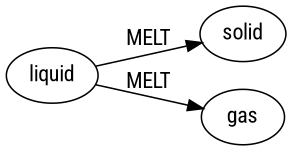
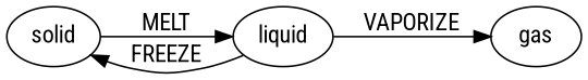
  digraph {
    fontname="Roboto Condensed"
    rankdir=LR
    node [fontname="Roboto Condensed"]
    edge [fontname="Roboto Condensed"]
    solid
    liquid
    gas
-   liquid -> solid [label=MELT]
-   liquid -> gas [label=MELT]
+   solid -> liquid [label=MELT]
+   liquid -> solid [label=FREEZE]
+   liquid -> gas [label=VAPORIZE]
  }
